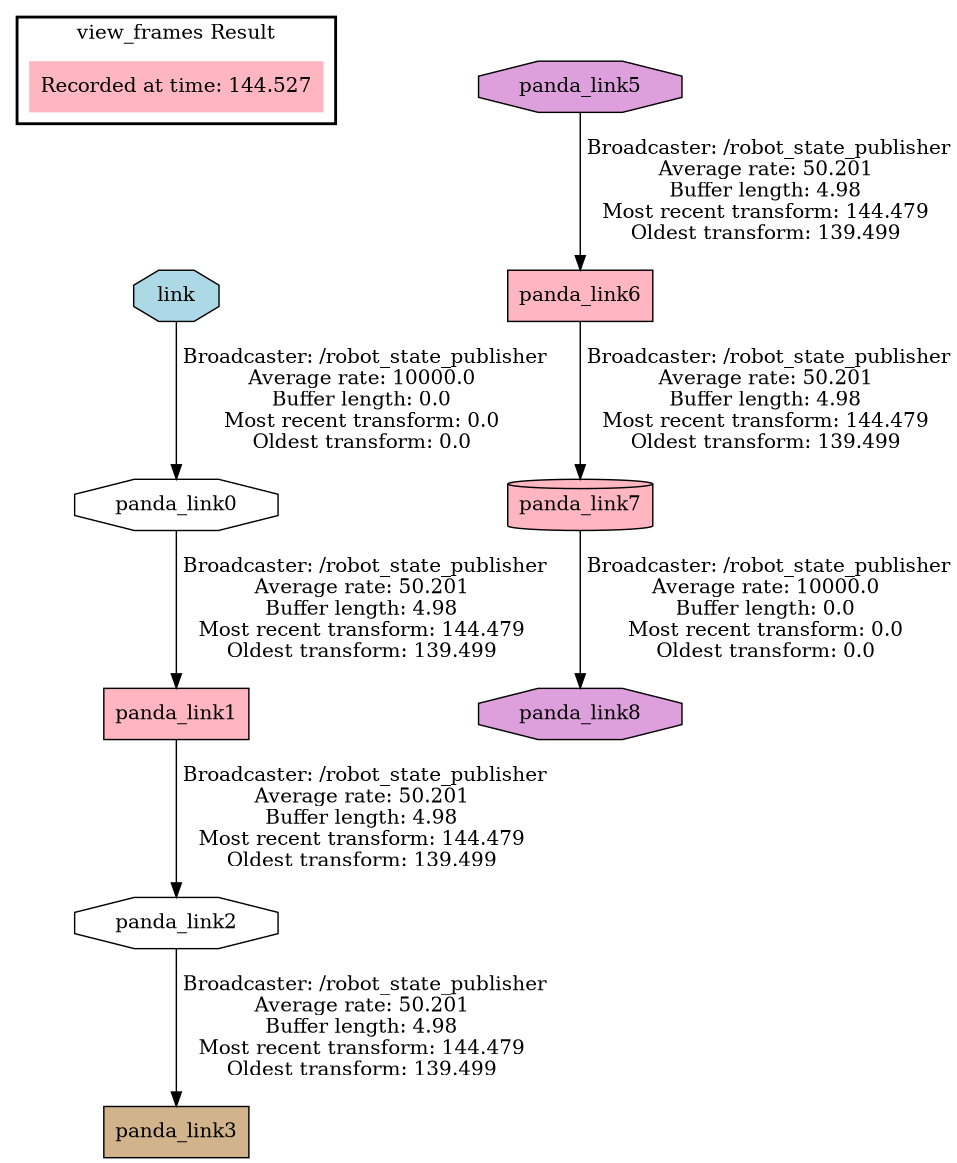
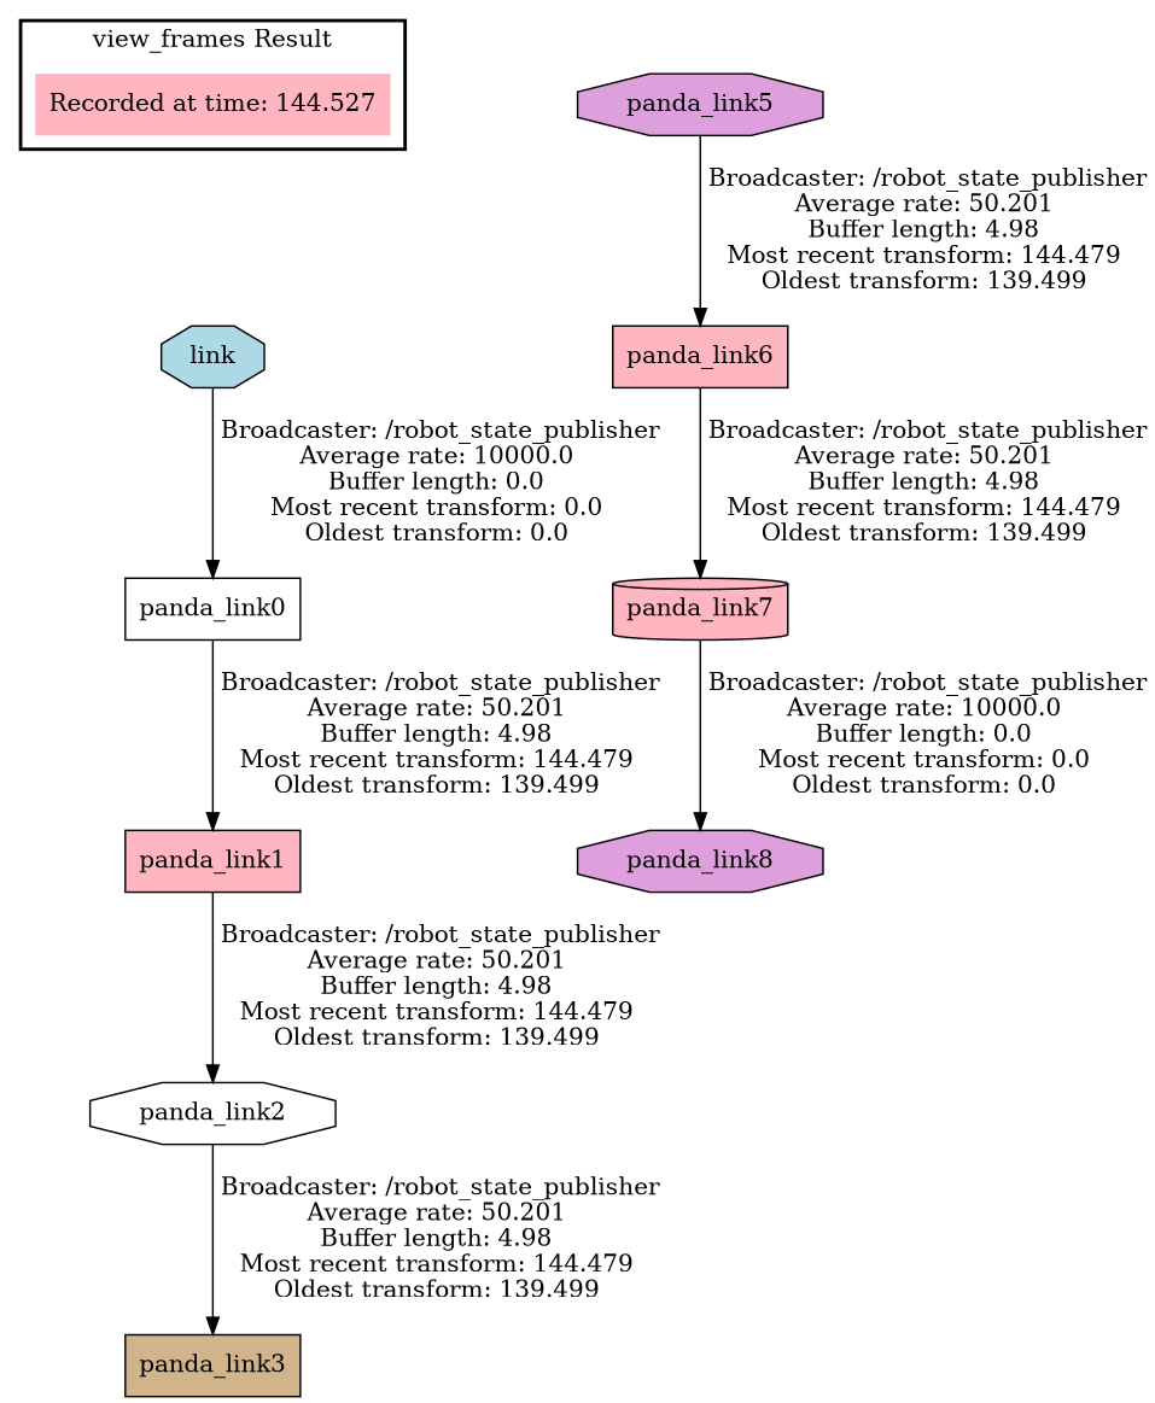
  digraph {
    node [fillcolor=lightpink shape=octagon style=filled]
    "Recorded at time: 144.527" [shape=plaintext]
    n2 [fillcolor=lightblue label=link]
    panda_link7 [shape=cylinder]
    panda_link8 [fillcolor=plum]
    panda_link6 [shape=box]
-   panda_link0 [fillcolor=white]
+   panda_link0 [fillcolor=white shape=box]
    panda_link1 [shape=box]
    panda_link2 [fillcolor=white]
    panda_link3 [fillcolor=tan shape=box]
    panda_link5 [fillcolor=plum]
    subgraph cluster_1 {
      color=black
      label="view_frames Result"
      style=bold
      "Recorded at time: 144.527"
    }
    "Recorded at time: 144.527" -> n2 [style=invis]
    n2 -> panda_link0 [label=" Broadcaster: /robot_state_publisher\nAverage rate: 10000.0\nBuffer length: 0.0\nMost recent transform: 0.0\nOldest transform: 0.0\n"]
    panda_link7 -> panda_link8 [label=" Broadcaster: /robot_state_publisher\nAverage rate: 10000.0\nBuffer length: 0.0\nMost recent transform: 0.0\nOldest transform: 0.0\n"]
    panda_link6 -> panda_link7 [label=" Broadcaster: /robot_state_publisher\nAverage rate: 50.201\nBuffer length: 4.98\nMost recent transform: 144.479\nOldest transform: 139.499\n"]
    panda_link0 -> panda_link1 [label=" Broadcaster: /robot_state_publisher\nAverage rate: 50.201\nBuffer length: 4.98\nMost recent transform: 144.479\nOldest transform: 139.499\n"]
    panda_link1 -> panda_link2 [label=" Broadcaster: /robot_state_publisher\nAverage rate: 50.201\nBuffer length: 4.98\nMost recent transform: 144.479\nOldest transform: 139.499\n"]
    panda_link2 -> panda_link3 [label=" Broadcaster: /robot_state_publisher\nAverage rate: 50.201\nBuffer length: 4.98\nMost recent transform: 144.479\nOldest transform: 139.499\n"]
    panda_link5 -> panda_link6 [label=" Broadcaster: /robot_state_publisher\nAverage rate: 50.201\nBuffer length: 4.98\nMost recent transform: 144.479\nOldest transform: 139.499\n"]
  }
